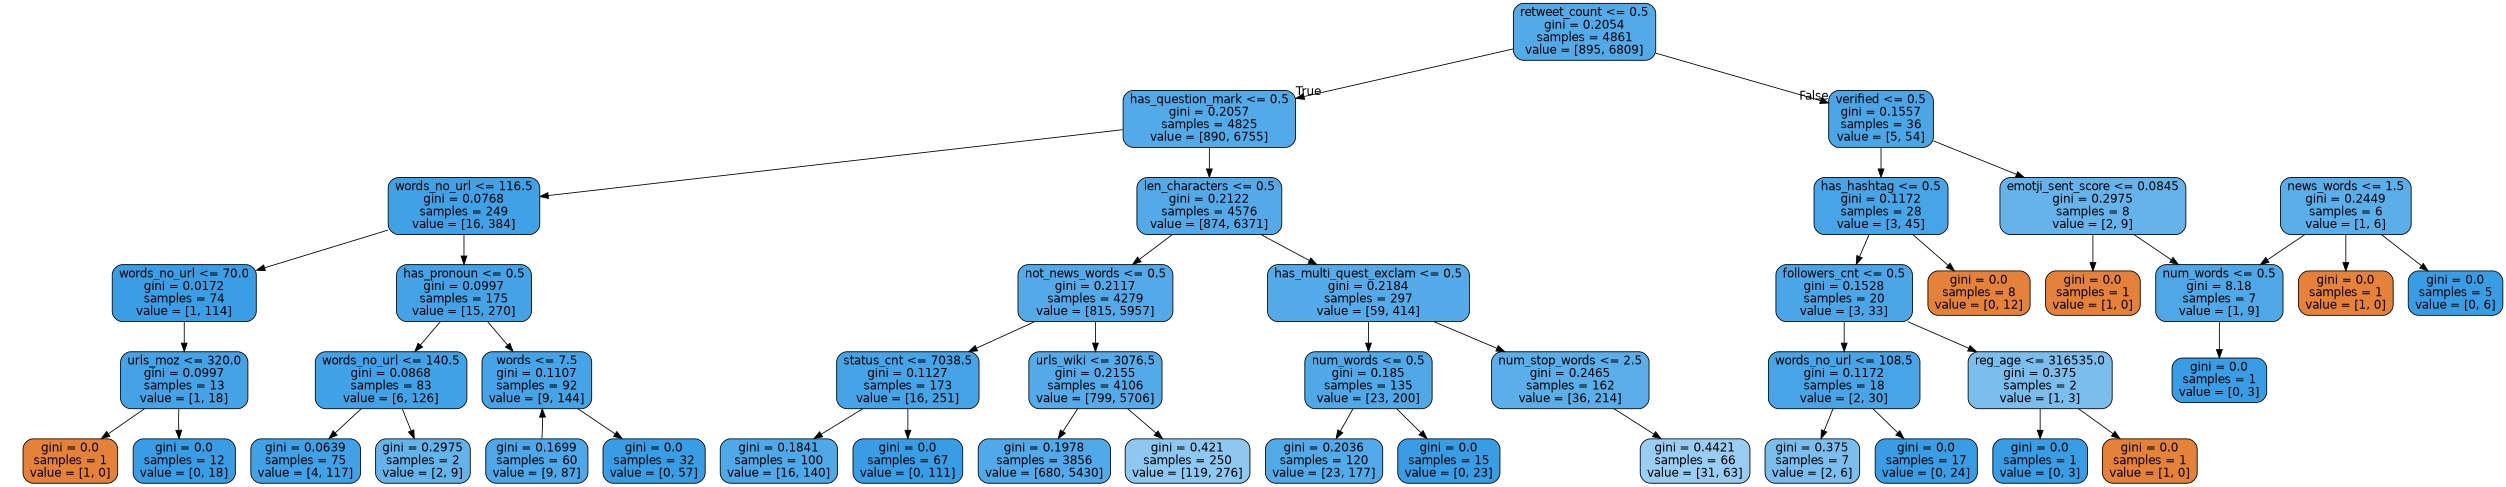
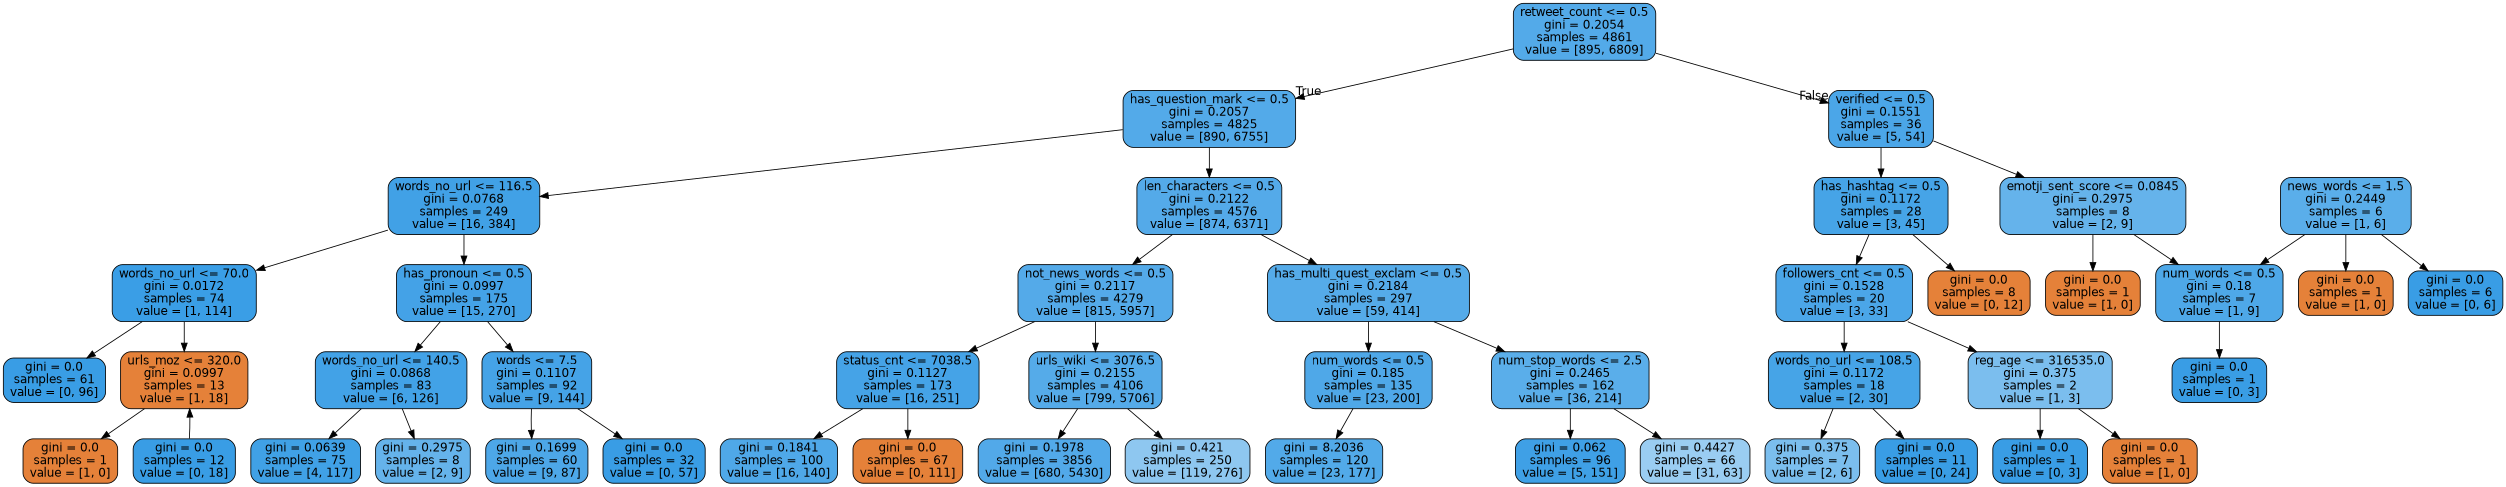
  digraph {
    node [color=black fillcolor="#399de5ff" fontname=helvetica shape=box style="filled, rounded"]
    edge [fontname=helvetica]
    n1 [fillcolor="#399de5dd" label="retweet_count <= 0.5\ngini = 0.2054\nsamples = 4861\nvalue = [895, 6809]"]
    n2 [fillcolor="#399de5dd" label="has_question_mark <= 0.5\ngini = 0.2057\nsamples = 4825\nvalue = [890, 6755]"]
-   n3 [fillcolor="#399de5e7" label="verified <= 0.5\ngini = 0.1557\nsamples = 36\nvalue = [5, 54]"]
+   n3 [fillcolor="#399de5e7" label="verified <= 0.5\ngini = 0.1551\nsamples = 36\nvalue = [5, 54]"]
    n4 [fillcolor="#399de5dc" label="len_characters <= 0.5\ngini = 0.2122\nsamples = 4576\nvalue = [874, 6371]"]
    n5 [fillcolor="#399de5f4" label="words_no_url <= 116.5\ngini = 0.0768\nsamples = 249\nvalue = [16, 384]"]
    n6 [fillcolor="#399de5c6" label="emotji_sent_score <= 0.0845\ngini = 0.2975\nsamples = 8\nvalue = [2, 9]"]
    n7 [fillcolor="#399de5ee" label="has_hashtag <= 0.5\ngini = 0.1172\nsamples = 28\nvalue = [3, 45]"]
    n8 [fillcolor="#399de5dc" label="not_news_words <= 0.5\ngini = 0.2117\nsamples = 4279\nvalue = [815, 5957]"]
    n9 [fillcolor="#399de5db" label="has_multi_quest_exclam <= 0.5\ngini = 0.2184\nsamples = 297\nvalue = [59, 414]"]
    n10 [fillcolor="#399de5fd" label="words_no_url <= 70.0\ngini = 0.0172\nsamples = 74\nvalue = [1, 114]"]
    n11 [fillcolor="#399de5f1" label="has_pronoun <= 0.5\ngini = 0.0997\nsamples = 175\nvalue = [15, 270]"]
    n12 [fillcolor="#399de5db" label="urls_wiki <= 3076.5\ngini = 0.2155\nsamples = 4106\nvalue = [799, 5706]"]
    n13 [fillcolor="#399de5ef" label="status_cnt <= 7038.5\ngini = 0.1127\nsamples = 173\nvalue = [16, 251]"]
    n14 [fillcolor="#399de5d4" label="num_stop_words <= 2.5\ngini = 0.2465\nsamples = 162\nvalue = [36, 214]"]
    n15 [fillcolor="#399de5e2" label="num_words <= 0.5\ngini = 0.185\nsamples = 135\nvalue = [23, 200]"]
    n16 [fillcolor="#399de5df" label="gini = 0.1978\nsamples = 3856\nvalue = [680, 5430]"]
    n17 [fillcolor="#399de591" label="gini = 0.421\nsamples = 250\nvalue = [119, 276]"]
    n18 [fillcolor="#399de5e2" label="gini = 0.1841\nsamples = 100\nvalue = [16, 140]"]
-   n19 [label="gini = 0.0\nsamples = 67\nvalue = [0, 111]"]
-   n21 [fillcolor="#399de582" label="gini = 0.4421\nsamples = 66\nvalue = [31, 63]"]
-   n22 [fillcolor="#399de5de" label="gini = 0.2036\nsamples = 120\nvalue = [23, 177]"]
-   n23 [label="gini = 0.0\nsamples = 15\nvalue = [0, 23]"]
-   n24 [fillcolor="#399de5f1" label="urls_moz <= 320.0\ngini = 0.0997\nsamples = 13\nvalue = [1, 18]"]
+   n19 [fillcolor="#e58139ff" label="gini = 0.0\nsamples = 67\nvalue = [0, 111]"]
+   n20 [fillcolor="#399de5f7" label="gini = 0.062\nsamples = 96\nvalue = [5, 151]"]
+   n21 [fillcolor="#399de582" label="gini = 0.4427\nsamples = 66\nvalue = [31, 63]"]
+   n22 [fillcolor="#399de5de" label="gini = 8.2036\nsamples = 120\nvalue = [23, 177]"]
+   n24 [fillcolor="#e58139ff" label="urls_moz <= 320.0\ngini = 0.0997\nsamples = 13\nvalue = [1, 18]"]
+   n25 [label="gini = 0.0\nsamples = 61\nvalue = [0, 96]"]
    n26 [fillcolor="#399de5ef" label="words <= 7.5\ngini = 0.1107\nsamples = 92\nvalue = [9, 144]"]
    n27 [fillcolor="#399de5f3" label="words_no_url <= 140.5\ngini = 0.0868\nsamples = 83\nvalue = [6, 126]"]
    n28 [fillcolor="#e58139ff" label="gini = 0.0\nsamples = 1\nvalue = [1, 0]"]
    n29 [label="gini = 0.0\nsamples = 12\nvalue = [0, 18]"]
    n30 [fillcolor="#399de5e5" label="gini = 0.1699\nsamples = 60\nvalue = [9, 87]"]
    n31 [label="gini = 0.0\nsamples = 32\nvalue = [0, 57]"]
    n32 [fillcolor="#399de5f6" label="gini = 0.0639\nsamples = 75\nvalue = [4, 117]"]
-   n33 [fillcolor="#399de5c6" label="gini = 0.2975\nsamples = 2\nvalue = [2, 9]"]
+   n33 [fillcolor="#399de5c6" label="gini = 0.2975\nsamples = 8\nvalue = [2, 9]"]
    n34 [fillcolor="#e58139ff" label="gini = 0.0\nsamples = 1\nvalue = [1, 0]"]
-   n35 [fillcolor="#399de5e3" label="num_words <= 0.5\ngini = 8.18\nsamples = 7\nvalue = [1, 9]"]
+   n35 [fillcolor="#399de5e3" label="num_words <= 0.5\ngini = 0.18\nsamples = 7\nvalue = [1, 9]"]
    n36 [fillcolor="#399de5e8" label="followers_cnt <= 0.5\ngini = 0.1528\nsamples = 20\nvalue = [3, 33]"]
    n37 [fillcolor="#e58139ff" label="gini = 0.0\nsamples = 8\nvalue = [0, 12]"]
    n38 [label="gini = 0.0\nsamples = 1\nvalue = [0, 3]"]
    n39 [fillcolor="#399de5d4" label="news_words <= 1.5\ngini = 0.2449\nsamples = 6\nvalue = [1, 6]"]
    n40 [fillcolor="#e58139ff" label="gini = 0.0\nsamples = 1\nvalue = [1, 0]"]
-   n41 [label="gini = 0.0\nsamples = 5\nvalue = [0, 6]"]
+   n41 [label="gini = 0.0\nsamples = 6\nvalue = [0, 6]"]
    n42 [fillcolor="#399de5ee" label="words_no_url <= 108.5\ngini = 0.1172\nsamples = 18\nvalue = [2, 30]"]
    n43 [fillcolor="#399de5aa" label="reg_age <= 316535.0\ngini = 0.375\nsamples = 2\nvalue = [1, 3]"]
    n44 [fillcolor="#399de5aa" label="gini = 0.375\nsamples = 7\nvalue = [2, 6]"]
-   n45 [label="gini = 0.0\nsamples = 17\nvalue = [0, 24]"]
+   n45 [label="gini = 0.0\nsamples = 11\nvalue = [0, 24]"]
    n46 [label="gini = 0.0\nsamples = 1\nvalue = [0, 3]"]
    n47 [fillcolor="#e58139ff" label="gini = 0.0\nsamples = 1\nvalue = [1, 0]"]
    n1 -> n2 [headlabel=True labelangle=45 labeldistance=2.5]
    n1 -> n3 [headlabel=False labelangle=-45 labeldistance=2.5]
    n2 -> n4
    n2 -> n5
    n3 -> n6
    n3 -> n7
    n4 -> n8
    n4 -> n9
    n5 -> n10
    n5 -> n11
    n6 -> n34
    n6 -> n35
    n7 -> n36
    n7 -> n37
    n8 -> n12
    n8 -> n13
    n9 -> n14
    n9 -> n15
    n10 -> n24
+   n10 -> n25
    n11 -> n26
    n11 -> n27
    n12 -> n16
    n12 -> n17
    n13 -> n18
    n13 -> n19
+   n14 -> n20
    n14 -> n21
    n15 -> n22
-   n15 -> n23
    n24 -> n28
-   n24 -> n29
-   n30 -> n26
+   n29 -> n24
+   n26 -> n30
    n26 -> n31
    n27 -> n32
    n27 -> n33
    n35 -> n38
    n36 -> n42
    n36 -> n43
    n39 -> n35
    n39 -> n40
    n39 -> n41
    n42 -> n44
    n42 -> n45
    n43 -> n46
    n43 -> n47
  }
